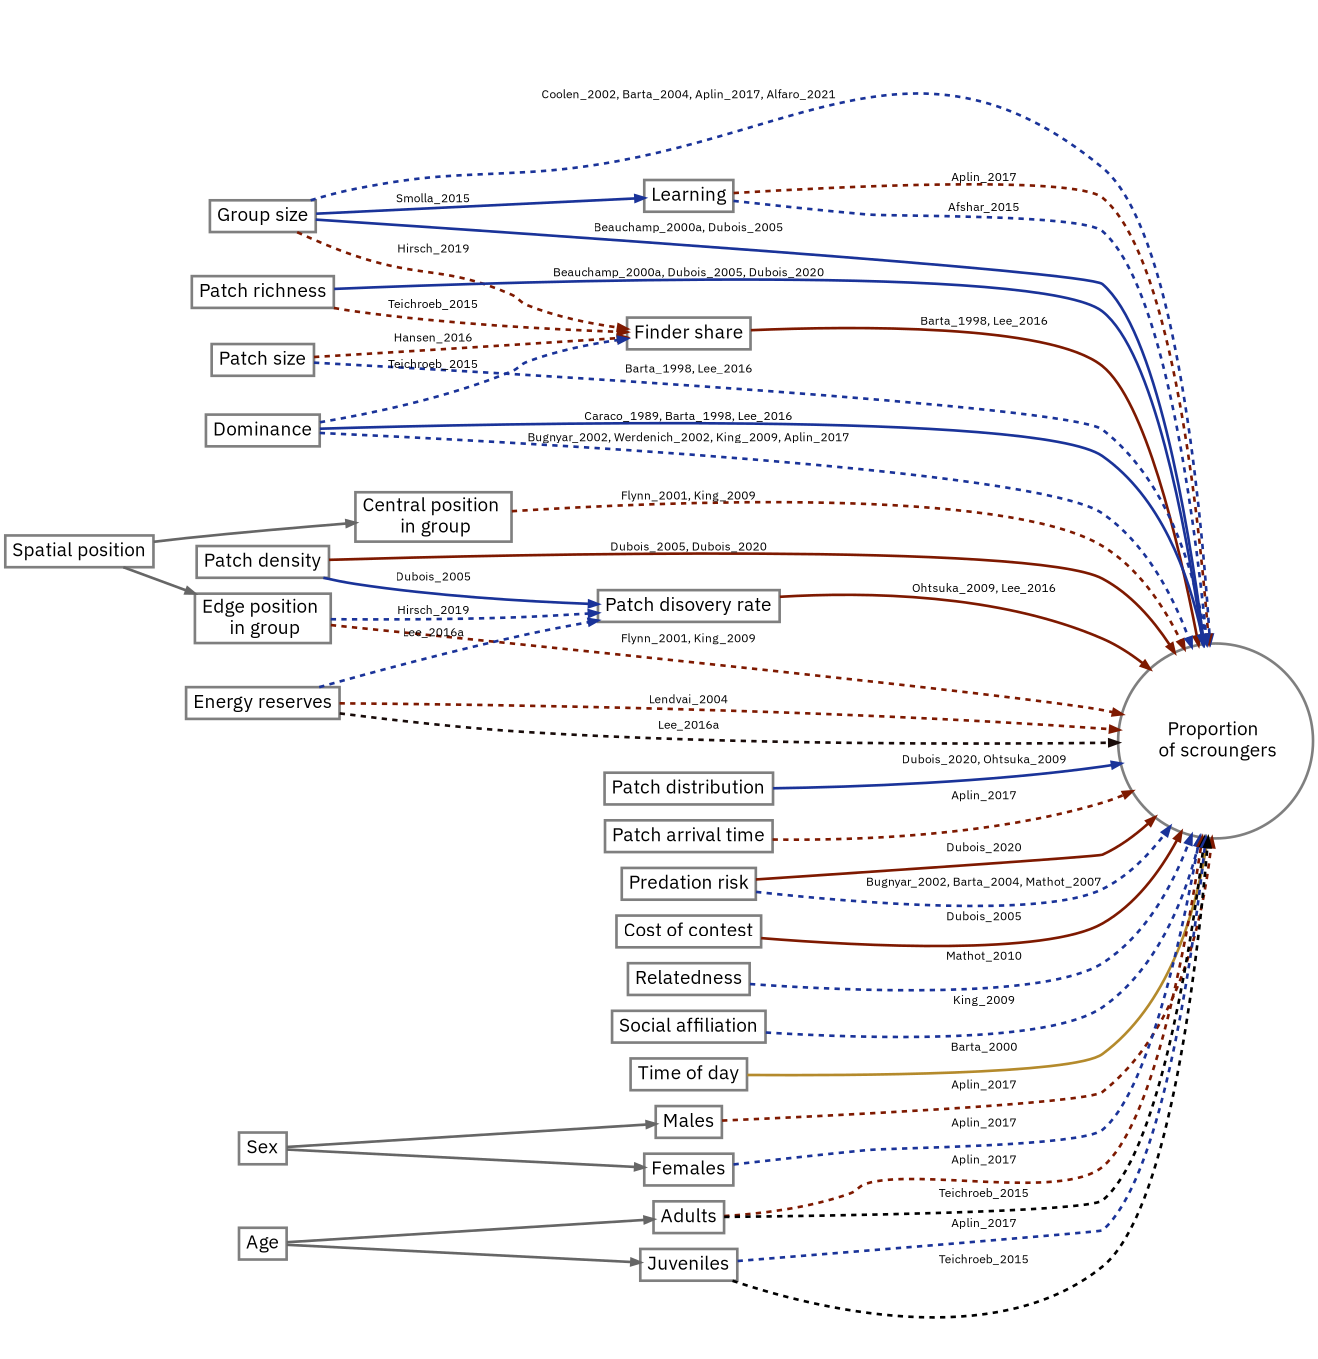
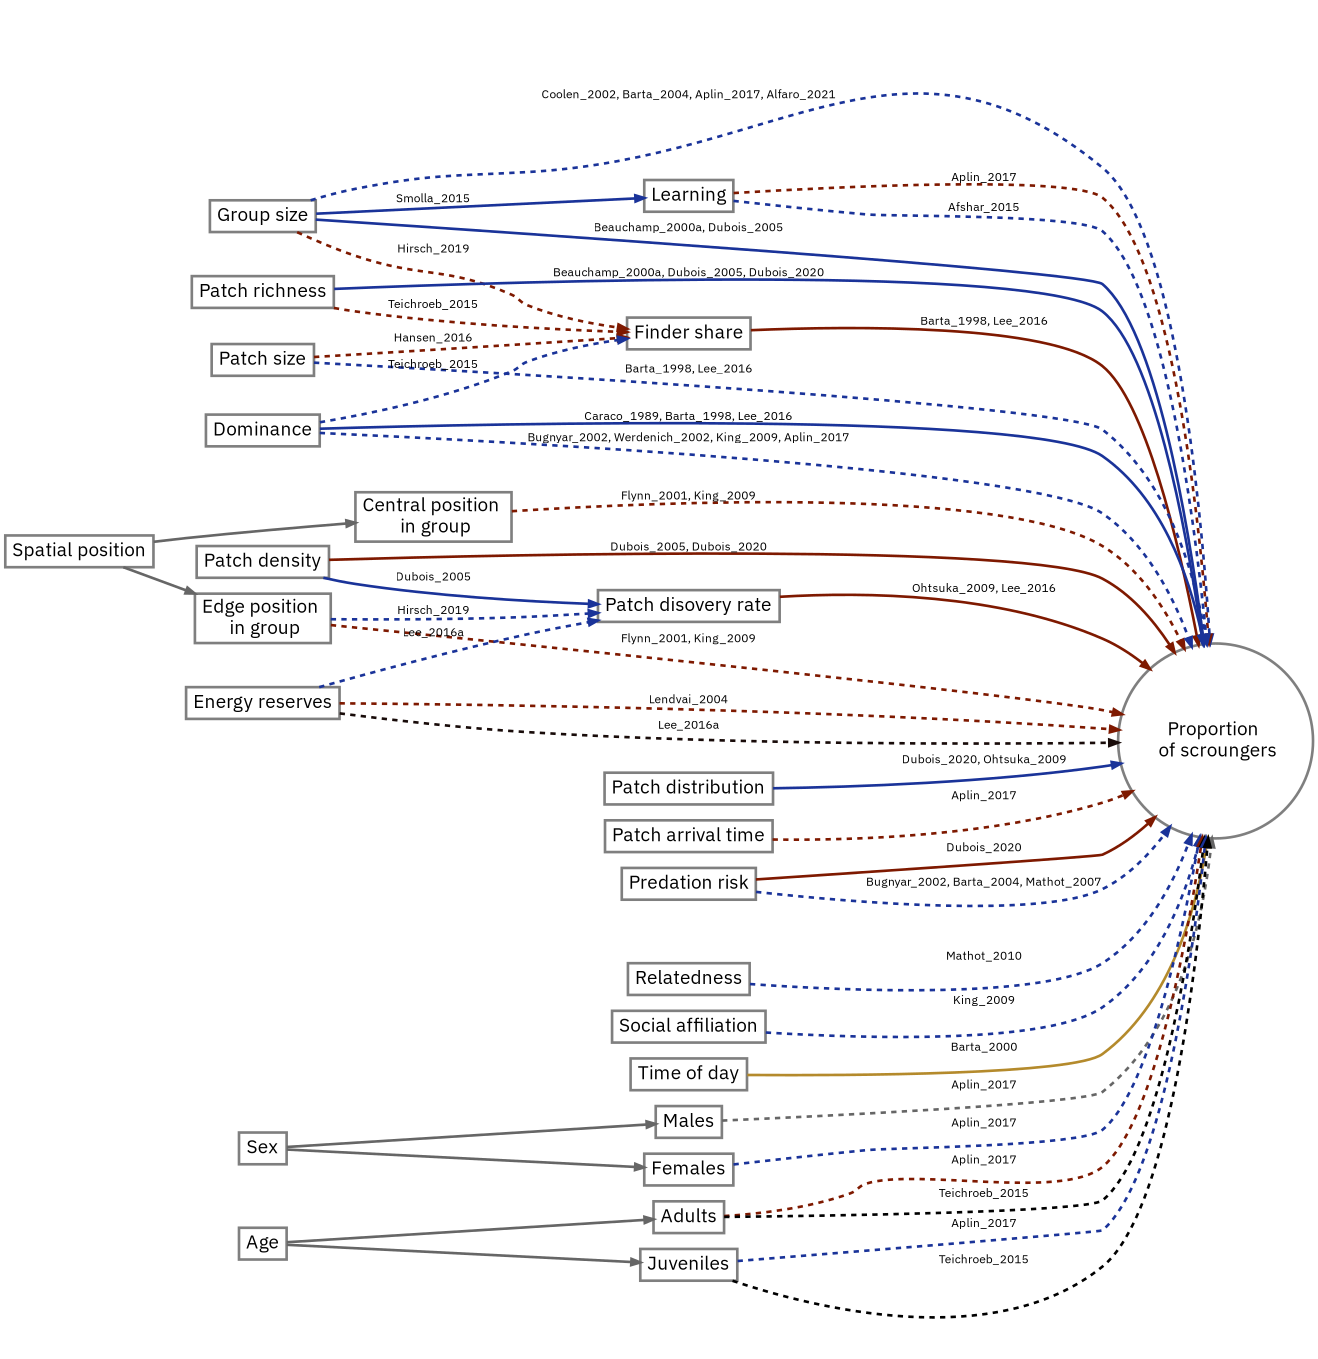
  digraph {
    compound=true
    fontname="IBM Plex Sans"
    rankdir=LR
    node [color=grey50 fontname="IBM Plex Sans" fontsize=22 penwidth=3 shape=box]
    edge [color="#1A3399" fontname="IBM Plex Sans" penwidth=3 style=dashed]
    n1 [label="Proportion \n of scroungers" shape=circle]
    n2 [label="Group size"]
    n3 [label="Finder share"]
    n4 [label=Learning]
    n5 [label="Patch density"]
    n6 [label="Patch disovery rate"]
    n7 [label="Patch richness"]
    n8 [label="Patch distribution"]
    n9 [label="Patch size"]
    n10 [label="Patch arrival time"]
    n11 [label="Predation risk"]
    n12 [label="Spatial position"]
    n13 [label="Central position \n in group"]
    n14 [label="Edge position \n in group"]
-   n15 [label="Cost of contest"]
    n16 [label=Dominance]
    n17 [label=Relatedness]
    n18 [label="Social affiliation"]
    n19 [label="Time of day"]
    n20 [label="Energy reserves"]
    n21 [label=Sex]
    n22 [label=Males]
    n23 [label=Females]
    n24 [label=Age]
    n25 [label=Adults]
    n26 [label=Juveniles]
    n2 -> n1 [label="Beauchamp_2000a, Dubois_2005" style=solid]
    n2 -> n1 [label="Coolen_2002, Barta_2004, Aplin_2017, Alfaro_2021"]
    n2 -> n3 [color="#7E1900" label=Hirsch_2019]
    n2 -> n4 [label=Smolla_2015 style=solid]
    n3 -> n1 [color="#7E1900" label="Barta_1998, Lee_2016" style=solid]
    n4 -> n1 [color="#7E1900" label=Aplin_2017]
    n4 -> n1 [label=Afshar_2015]
    n5 -> n1 [color="#7E1900" label="Dubois_2005, Dubois_2020" style=solid]
    n5 -> n6 [label=Dubois_2005 style=solid]
    n6 -> n1 [color="#7E1900" label="Ohtsuka_2009, Lee_2016" style=solid]
    n7 -> n1 [label="Beauchamp_2000a, Dubois_2005, Dubois_2020" style=solid]
    n7 -> n3 [color="#7E1900" label=Teichroeb_2015]
    n8 -> n1 [label="Dubois_2020, Ohtsuka_2009" style=solid]
    n9 -> n1 [label="Barta_1998, Lee_2016"]
    n9 -> n3 [color="#7E1900" label=Hansen_2016]
    n10 -> n1 [color="#7E1900" label=Aplin_2017]
    n11 -> n1 [color="#7E1900" label=Dubois_2020 style=solid]
    n11 -> n1 [label="Bugnyar_2002, Barta_2004, Mathot_2007"]
    n12 -> n13 [color=grey40 style=""]
    n12 -> n14 [color=grey40 style=""]
    n13 -> n1 [color="#7E1900" label="Flynn_2001, King_2009"]
    n14 -> n1 [color="#7E1900" label="Flynn_2001, King_2009"]
    n14 -> n6 [label=Hirsch_2019]
-   n15 -> n1 [color="#7E1900" label=Dubois_2005 style=solid]
    n16 -> n1 [label="Caraco_1989, Barta_1998, Lee_2016" style=solid]
    n16 -> n1 [label="Bugnyar_2002, Werdenich_2002, King_2009, Aplin_2017"]
    n16 -> n3 [label=Teichroeb_2015]
    n17 -> n1 [label=Mathot_2010]
    n18 -> n1 [label=King_2009]
    n19 -> n1 [color="#B48A2C" label=Barta_2000 style=solid]
    n20 -> n1 [color="#7E1900" label=Lendvai_2004]
    n20 -> n1 [color="#180B09" label=Lee_2016a]
    n20 -> n6 [label=Lee_2016a]
    n21 -> n22 [color=grey40 style=""]
    n21 -> n23 [color=grey40 style=""]
-   n22 -> n1 [color="#7E1900" label=Aplin_2017]
+   n22 -> n1 [color=grey40 label=Aplin_2017]
    n23 -> n1 [label=Aplin_2017]
    n24 -> n25 [color=grey40 style=""]
    n24 -> n26 [color=grey40 style=""]
    n25 -> n1 [color="#7E1900" label=Aplin_2017]
    n25 -> n1 [color=black label=Teichroeb_2015]
    n26 -> n1 [label=Aplin_2017]
    n26 -> n1 [color=black label=Teichroeb_2015]
  }
